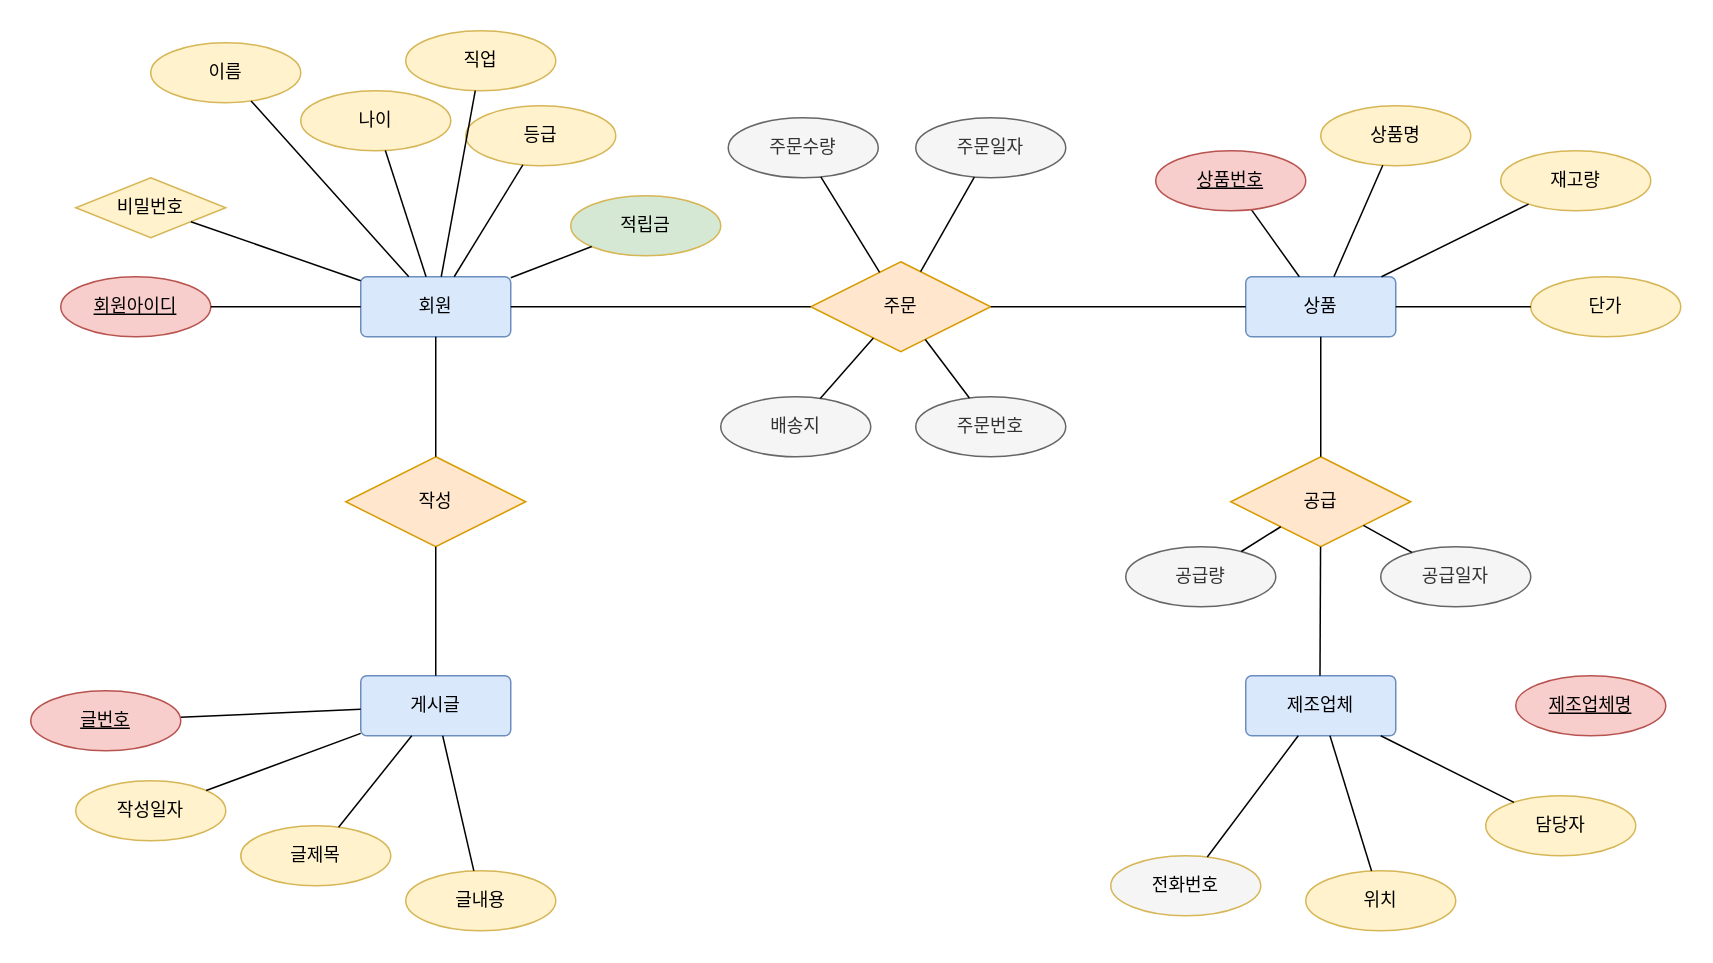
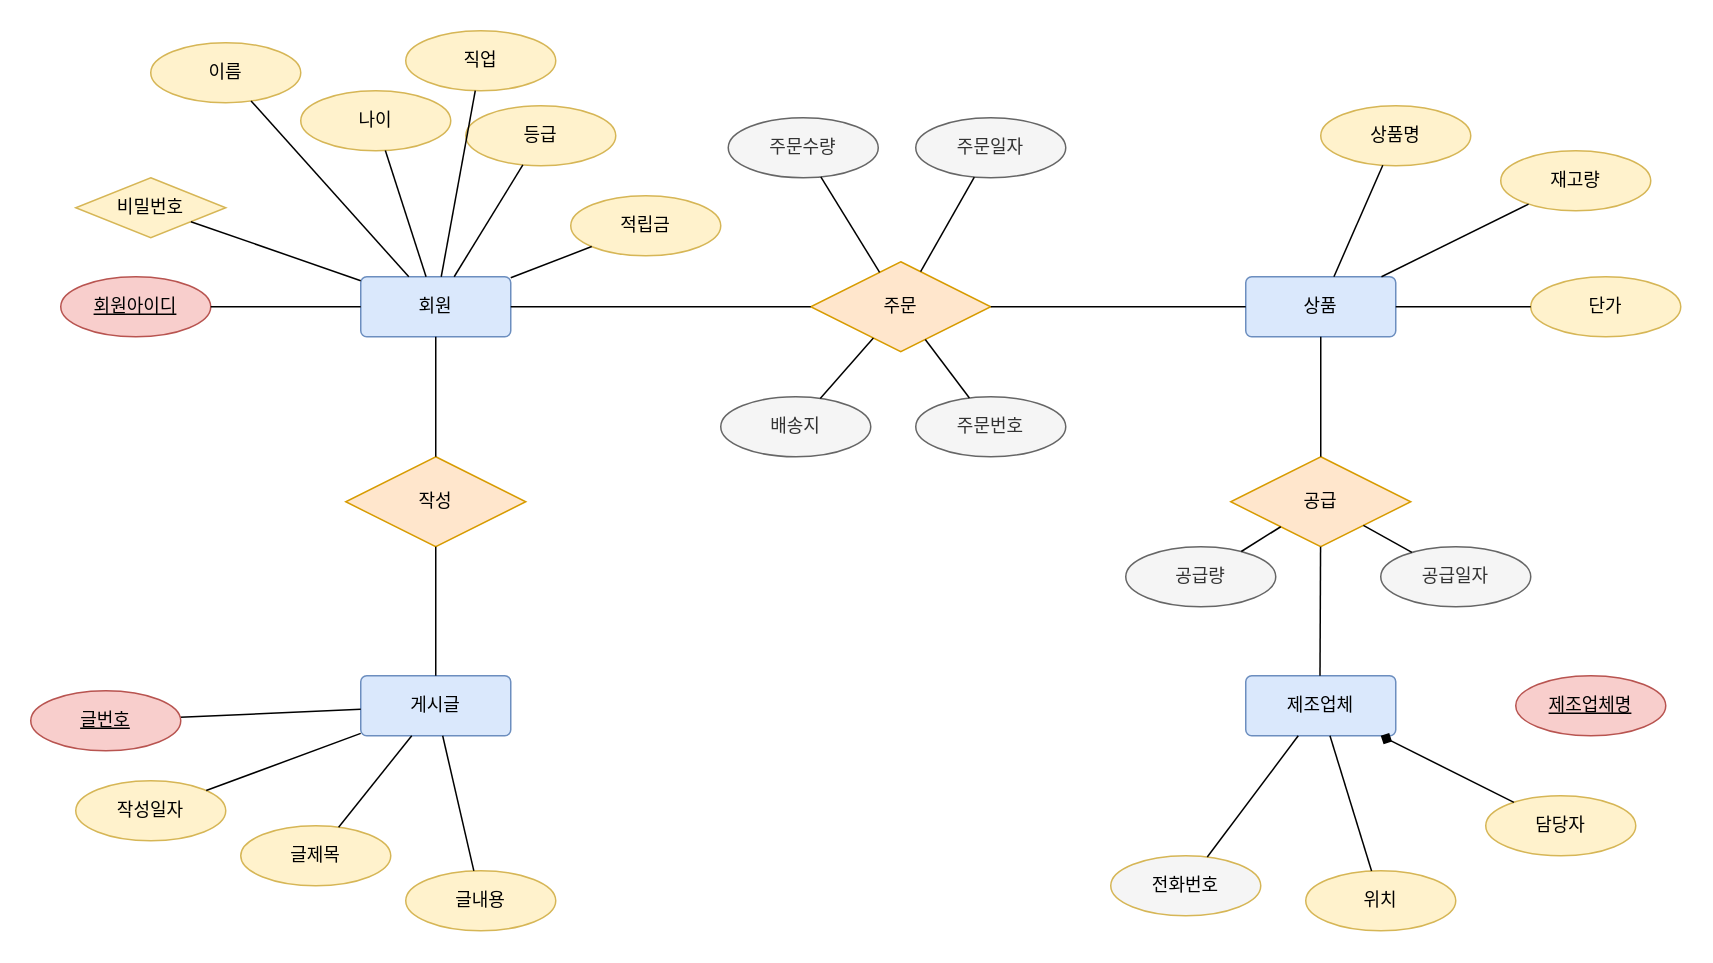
  <mxCell id="0" />
  <mxCell id="1" parent="0" />
  <mxCell id="2" value="회원" style="rounded=1;arcSize=10;whiteSpace=wrap;html=1;align=center;fillColor=#dae8fc;strokeColor=#6c8ebf;fontColor=#000000;" vertex="1" parent="1"><mxGeometry x="240" y="184" width="100" height="40" as="geometry" /></mxCell>
  <mxCell id="3" value="이름" style="ellipse;whiteSpace=wrap;html=1;align=center;fillColor=#fff2cc;strokeColor=#d6b656;fontColor=#000000;" vertex="1" parent="1"><mxGeometry x="100" y="28" width="100" height="40" as="geometry" /></mxCell>
  <mxCell id="4" value="회원아이디" style="ellipse;whiteSpace=wrap;html=1;align=center;fontStyle=4;fillColor=#f8cecc;strokeColor=#b85450;fontColor=#000000;" vertex="1" parent="1"><mxGeometry x="40" y="184" width="100" height="40" as="geometry" /></mxCell>
  <mxCell id="5" value="나이" style="ellipse;whiteSpace=wrap;html=1;align=center;fillColor=#fff2cc;strokeColor=#d6b656;fontColor=#000000;" vertex="1" parent="1"><mxGeometry x="200" y="60" width="100" height="40" as="geometry" /></mxCell>
  <mxCell id="6" value="비밀번호" style="rhombus;whiteSpace=wrap;html=1;align=center;fillColor=#fff2cc;strokeColor=#d6b656;fontColor=#000000;" vertex="1" parent="1"><mxGeometry x="50" y="118" width="100" height="40" as="geometry" /></mxCell>
  <mxCell id="7" value="직업" style="ellipse;whiteSpace=wrap;html=1;align=center;fillColor=#fff2cc;strokeColor=#d6b656;fontColor=#000000;" vertex="1" parent="1"><mxGeometry x="270" y="20" width="100" height="40" as="geometry" /></mxCell>
  <mxCell id="8" value="등급" style="ellipse;whiteSpace=wrap;html=1;align=center;fillColor=#fff2cc;strokeColor=#d6b656;fontColor=#000000;" vertex="1" parent="1"><mxGeometry x="310" y="70" width="100" height="40" as="geometry" /></mxCell>
- <mxCell id="9" value="적립금" style="ellipse;whiteSpace=wrap;html=1;align=center;fillColor=#d5e8d4;strokeColor=#d6b656;fontColor=#000000;" vertex="1" parent="1"><mxGeometry x="380" y="130" width="100" height="40" as="geometry" /></mxCell>
+ <mxCell id="9" value="적립금" style="ellipse;whiteSpace=wrap;html=1;align=center;fillColor=#fff2cc;strokeColor=#d6b656;fontColor=#000000;" vertex="1" parent="1"><mxGeometry x="380" y="130" width="100" height="40" as="geometry" /></mxCell>
  <mxCell id="10" value="상품" style="rounded=1;arcSize=10;whiteSpace=wrap;html=1;align=center;fillColor=#dae8fc;strokeColor=#6c8ebf;fontColor=#000000;" vertex="1" parent="1"><mxGeometry x="830" y="184" width="100" height="40" as="geometry" /></mxCell>
  <mxCell id="11" value="상품명" style="ellipse;whiteSpace=wrap;html=1;align=center;fillColor=#fff2cc;strokeColor=#d6b656;fontColor=#000000;" vertex="1" parent="1"><mxGeometry x="880" y="70" width="100" height="40" as="geometry" /></mxCell>
  <mxCell id="12" value="재고량" style="ellipse;whiteSpace=wrap;html=1;align=center;fillColor=#fff2cc;strokeColor=#d6b656;fontColor=#000000;" vertex="1" parent="1"><mxGeometry x="1000" y="100" width="100" height="40" as="geometry" /></mxCell>
  <mxCell id="13" value="단가" style="ellipse;whiteSpace=wrap;html=1;align=center;fillColor=#fff2cc;strokeColor=#d6b656;fontColor=#000000;" vertex="1" parent="1"><mxGeometry x="1020" y="184" width="100" height="40" as="geometry" /></mxCell>
  <mxCell id="14" value="" style="endArrow=none;html=1;rounded=0;" edge="1" parent="1" source="10" target="12"><mxGeometry relative="1" as="geometry"><mxPoint x="940" y="180" as="sourcePoint" /><mxPoint x="1100" y="180" as="targetPoint" /></mxGeometry></mxCell>
  <mxCell id="15" value="" style="endArrow=none;html=1;rounded=0;" edge="1" parent="1" source="10" target="11"><mxGeometry relative="1" as="geometry"><mxPoint x="996.667" y="30" as="sourcePoint" /><mxPoint x="1047.721" y="110.612" as="targetPoint" /></mxGeometry></mxCell>
- <mxCell id="16" value="" style="endArrow=none;html=1;rounded=0;" edge="1" parent="1" source="10" target="40"><mxGeometry relative="1" as="geometry"><mxPoint x="973.333" y="30" as="sourcePoint" /><mxPoint x="783" y="98.8" as="targetPoint" /></mxGeometry></mxCell>
  <mxCell id="17" value="" style="endArrow=none;html=1;rounded=0;" edge="1" parent="1" source="13" target="10"><mxGeometry relative="1" as="geometry"><mxPoint x="1182.336" y="21.2" as="sourcePoint" /><mxPoint x="1030" y="100" as="targetPoint" /></mxGeometry></mxCell>
  <mxCell id="18" value="제조업체" style="rounded=1;arcSize=10;whiteSpace=wrap;html=1;align=center;fillColor=#dae8fc;strokeColor=#6c8ebf;fontColor=#000000;" vertex="1" parent="1"><mxGeometry x="830" y="450" width="100" height="40" as="geometry" /></mxCell>
  <mxCell id="19" value="전화번호" style="ellipse;whiteSpace=wrap;html=1;align=center;fillColor=#f5f5f5;strokeColor=#d6b656;fontColor=#000000;" vertex="1" parent="1"><mxGeometry x="740" y="570" width="100" height="40" as="geometry" /></mxCell>
  <mxCell id="20" value="위치" style="ellipse;whiteSpace=wrap;html=1;align=center;fillColor=#fff2cc;strokeColor=#d6b656;fontColor=#000000;" vertex="1" parent="1"><mxGeometry x="870" y="580" width="100" height="40" as="geometry" /></mxCell>
  <mxCell id="21" value="담당자" style="ellipse;whiteSpace=wrap;html=1;align=center;fillColor=#fff2cc;strokeColor=#d6b656;fontColor=#000000;" vertex="1" parent="1"><mxGeometry x="990" y="530" width="100" height="40" as="geometry" /></mxCell>
  <mxCell id="22" value="" style="endArrow=none;html=1;rounded=0;" edge="1" parent="1" source="18" target="20"><mxGeometry relative="1" as="geometry"><mxPoint x="630" y="580" as="sourcePoint" /><mxPoint x="790" y="580" as="targetPoint" /></mxGeometry></mxCell>
  <mxCell id="23" value="" style="endArrow=none;html=1;rounded=0;" edge="1" parent="1" source="18" target="19"><mxGeometry relative="1" as="geometry"><mxPoint x="686.667" y="430" as="sourcePoint" /><mxPoint x="737.721" y="510.612" as="targetPoint" /></mxGeometry></mxCell>
- <mxCell id="24" value="" style="endArrow=none;html=1;rounded=0;" edge="1" parent="1" source="21" target="18"><mxGeometry relative="1" as="geometry"><mxPoint x="872.336" y="421.2" as="sourcePoint" /><mxPoint x="720" y="500" as="targetPoint" /></mxGeometry></mxCell>
+ <mxCell id="24" value="" style="endArrow=diamond;html=1;rounded=0;" edge="1" parent="1" source="21" target="18"><mxGeometry relative="1" as="geometry"><mxPoint x="872.336" y="421.2" as="sourcePoint" /><mxPoint x="720" y="500" as="targetPoint" /></mxGeometry></mxCell>
  <mxCell id="25" value="게시글" style="rounded=1;arcSize=10;whiteSpace=wrap;html=1;align=center;fillColor=#dae8fc;strokeColor=#6c8ebf;fontColor=#000000;" vertex="1" parent="1"><mxGeometry x="240" y="450" width="100" height="40" as="geometry" /></mxCell>
  <mxCell id="26" value="글제목" style="ellipse;whiteSpace=wrap;html=1;align=center;fillColor=#fff2cc;strokeColor=#d6b656;fontColor=#000000;" vertex="1" parent="1"><mxGeometry x="160" y="550" width="100" height="40" as="geometry" /></mxCell>
  <mxCell id="27" value="글내용" style="ellipse;whiteSpace=wrap;html=1;align=center;fillColor=#fff2cc;strokeColor=#d6b656;fontColor=#000000;" vertex="1" parent="1"><mxGeometry x="270" y="580" width="100" height="40" as="geometry" /></mxCell>
  <mxCell id="28" value="작성일자" style="ellipse;whiteSpace=wrap;html=1;align=center;fillColor=#fff2cc;strokeColor=#d6b656;fontColor=#000000;" vertex="1" parent="1"><mxGeometry x="50" y="520" width="100" height="40" as="geometry" /></mxCell>
  <mxCell id="29" value="" style="endArrow=none;html=1;rounded=0;" edge="1" parent="1" source="25" target="27"><mxGeometry relative="1" as="geometry"><mxPoint x="90" y="590" as="sourcePoint" /><mxPoint x="250" y="590" as="targetPoint" /></mxGeometry></mxCell>
  <mxCell id="30" value="" style="endArrow=none;html=1;rounded=0;" edge="1" parent="1" source="25" target="26"><mxGeometry relative="1" as="geometry"><mxPoint x="146.667" y="440" as="sourcePoint" /><mxPoint x="197.721" y="520.612" as="targetPoint" /></mxGeometry></mxCell>
  <mxCell id="31" value="" style="endArrow=none;html=1;rounded=0;" edge="1" parent="1" source="25" target="42"><mxGeometry relative="1" as="geometry"><mxPoint x="123.333" y="440" as="sourcePoint" /><mxPoint x="-67" y="508.8" as="targetPoint" /></mxGeometry></mxCell>
  <mxCell id="32" value="" style="endArrow=none;html=1;rounded=0;" edge="1" parent="1" source="28" target="25"><mxGeometry relative="1" as="geometry"><mxPoint x="332.336" y="431.2" as="sourcePoint" /><mxPoint x="180" y="510" as="targetPoint" /></mxGeometry></mxCell>
  <mxCell id="33" value="" style="endArrow=none;html=1;rounded=0;" edge="1" parent="1" source="2" target="5"><mxGeometry relative="1" as="geometry"><mxPoint x="330" y="350" as="sourcePoint" /><mxPoint x="304" y="120" as="targetPoint" /></mxGeometry></mxCell>
  <mxCell id="34" value="" style="endArrow=none;html=1;rounded=0;" edge="1" parent="1" source="2" target="7"><mxGeometry relative="1" as="geometry"><mxPoint x="300" y="310" as="sourcePoint" /><mxPoint x="460" y="310" as="targetPoint" /></mxGeometry></mxCell>
  <mxCell id="35" value="" style="endArrow=none;html=1;rounded=0;" edge="1" parent="1" source="2" target="3"><mxGeometry relative="1" as="geometry"><mxPoint x="333.338" y="40" as="sourcePoint" /><mxPoint x="411.99" y="121.342" as="targetPoint" /></mxGeometry></mxCell>
  <mxCell id="36" value="" style="endArrow=none;html=1;rounded=0;" edge="1" parent="1" source="2" target="8"><mxGeometry relative="1" as="geometry"><mxPoint x="343.338" y="50" as="sourcePoint" /><mxPoint x="421.99" y="131.342" as="targetPoint" /></mxGeometry></mxCell>
  <mxCell id="37" value="" style="endArrow=none;html=1;rounded=0;" edge="1" parent="1" source="2" target="9"><mxGeometry relative="1" as="geometry"><mxPoint x="353.338" y="60" as="sourcePoint" /><mxPoint x="431.99" y="141.342" as="targetPoint" /></mxGeometry></mxCell>
  <mxCell id="38" value="" style="endArrow=none;html=1;rounded=0;" edge="1" parent="1" source="2" target="6"><mxGeometry relative="1" as="geometry"><mxPoint x="363.338" y="70" as="sourcePoint" /><mxPoint x="441.99" y="151.342" as="targetPoint" /></mxGeometry></mxCell>
  <mxCell id="39" value="" style="endArrow=none;html=1;rounded=0;" edge="1" parent="1" source="2" target="4"><mxGeometry relative="1" as="geometry"><mxPoint x="373.338" y="80" as="sourcePoint" /><mxPoint x="451.99" y="161.342" as="targetPoint" /></mxGeometry></mxCell>
- <mxCell id="40" value="상품번호" style="ellipse;whiteSpace=wrap;html=1;align=center;fontStyle=4;fillColor=#f8cecc;strokeColor=#b85450;fontColor=#000000;" vertex="1" parent="1"><mxGeometry x="770" y="100" width="100" height="40" as="geometry" /></mxCell>
  <mxCell id="41" value="제조업체명" style="ellipse;whiteSpace=wrap;html=1;align=center;fontStyle=4;fillColor=#f8cecc;strokeColor=#b85450;fontColor=#000000;" vertex="1" parent="1"><mxGeometry x="1010" y="450" width="100" height="40" as="geometry" /></mxCell>
  <mxCell id="42" value="글번호" style="ellipse;whiteSpace=wrap;html=1;align=center;fontStyle=4;fillColor=#f8cecc;strokeColor=#b85450;fontColor=#000000;" vertex="1" parent="1"><mxGeometry x="20" y="460" width="100" height="40" as="geometry" /></mxCell>
  <mxCell id="43" value="주문" style="shape=rhombus;perimeter=rhombusPerimeter;whiteSpace=wrap;html=1;align=center;fillColor=#ffe6cc;strokeColor=#d79b00;fontColor=#000000;" vertex="1" parent="1"><mxGeometry x="540" y="174" width="120" height="60" as="geometry" /></mxCell>
  <mxCell id="44" value="주문일자" style="ellipse;whiteSpace=wrap;html=1;align=center;fontColor=#333333;fillColor=#f5f5f5;strokeColor=#666666;" vertex="1" parent="1"><mxGeometry x="610" y="78" width="100" height="40" as="geometry" /></mxCell>
  <mxCell id="45" value="주문번호" style="ellipse;whiteSpace=wrap;html=1;align=center;fontColor=#333333;fillColor=#f5f5f5;strokeColor=#666666;" vertex="1" parent="1"><mxGeometry x="610" y="264" width="100" height="40" as="geometry" /></mxCell>
  <mxCell id="46" value="주문수량" style="ellipse;whiteSpace=wrap;html=1;align=center;fontColor=#333333;fillColor=#f5f5f5;strokeColor=#666666;" vertex="1" parent="1"><mxGeometry x="485" y="78" width="100" height="40" as="geometry" /></mxCell>
  <mxCell id="47" value="배송지" style="ellipse;whiteSpace=wrap;html=1;align=center;fontColor=#333333;fillColor=#f5f5f5;strokeColor=#666666;" vertex="1" parent="1"><mxGeometry x="480" y="264" width="100" height="40" as="geometry" /></mxCell>
  <mxCell id="48" value="작성" style="shape=rhombus;perimeter=rhombusPerimeter;whiteSpace=wrap;html=1;align=center;fillColor=#ffe6cc;strokeColor=#d79b00;fontColor=#000000;" vertex="1" parent="1"><mxGeometry x="230" y="304" width="120" height="60" as="geometry" /></mxCell>
  <mxCell id="49" value="공급" style="shape=rhombus;perimeter=rhombusPerimeter;whiteSpace=wrap;html=1;align=center;fillColor=#ffe6cc;strokeColor=#d79b00;fontColor=#000000;" vertex="1" parent="1"><mxGeometry x="820" y="304" width="120" height="60" as="geometry" /></mxCell>
  <mxCell id="50" value="공급일자" style="ellipse;whiteSpace=wrap;html=1;align=center;fontColor=#333333;fillColor=#f5f5f5;strokeColor=#666666;" vertex="1" parent="1"><mxGeometry x="920" y="364" width="100" height="40" as="geometry" /></mxCell>
  <mxCell id="51" value="공급량" style="ellipse;whiteSpace=wrap;html=1;align=center;fontColor=#333333;fillColor=#f5f5f5;strokeColor=#666666;" vertex="1" parent="1"><mxGeometry x="750" y="364" width="100" height="40" as="geometry" /></mxCell>
  <mxCell id="52" value="" style="endArrow=none;html=1;rounded=0;fontColor=#000000;" edge="1" parent="1" source="47" target="43"><mxGeometry relative="1" as="geometry"><mxPoint x="450" y="250" as="sourcePoint" /><mxPoint x="610" y="250" as="targetPoint" /></mxGeometry></mxCell>
  <mxCell id="53" value="" style="endArrow=none;html=1;rounded=0;fontColor=#000000;" edge="1" parent="1" source="45" target="43"><mxGeometry relative="1" as="geometry"><mxPoint x="503.271" y="299.071" as="sourcePoint" /><mxPoint x="548.571" y="278.286" as="targetPoint" /></mxGeometry></mxCell>
  <mxCell id="54" value="" style="endArrow=none;html=1;rounded=0;fontColor=#000000;" edge="1" parent="1" source="46" target="43"><mxGeometry relative="1" as="geometry"><mxPoint x="513.271" y="309.071" as="sourcePoint" /><mxPoint x="558.571" y="288.286" as="targetPoint" /></mxGeometry></mxCell>
  <mxCell id="55" value="" style="endArrow=none;html=1;rounded=0;fontColor=#000000;" edge="1" parent="1" source="44" target="43"><mxGeometry relative="1" as="geometry"><mxPoint x="523.271" y="319.071" as="sourcePoint" /><mxPoint x="568.571" y="298.286" as="targetPoint" /></mxGeometry></mxCell>
  <mxCell id="56" value="" style="endArrow=none;html=1;rounded=0;fontColor=#000000;" edge="1" parent="1" source="51" target="49"><mxGeometry relative="1" as="geometry"><mxPoint x="450" y="250" as="sourcePoint" /><mxPoint x="610" y="250" as="targetPoint" /></mxGeometry></mxCell>
  <mxCell id="57" value="" style="endArrow=none;html=1;rounded=0;fontColor=#000000;" edge="1" parent="1" source="49" target="50"><mxGeometry relative="1" as="geometry"><mxPoint x="833.529" y="376.353" as="sourcePoint" /><mxPoint x="866" y="352" as="targetPoint" /></mxGeometry></mxCell>
  <mxCell id="58" value="" style="endArrow=none;html=1;rounded=0;fontColor=#000000;exitX=0.5;exitY=1;exitDx=0;exitDy=0;" edge="1" parent="1" source="2" target="48"><mxGeometry relative="1" as="geometry"><mxPoint x="570" y="270" as="sourcePoint" /><mxPoint x="730" y="270" as="targetPoint" /></mxGeometry></mxCell>
  <mxCell id="59" value="1" style="resizable=0;html=1;align=right;verticalAlign=bottom;fontColor=#FFFFFF;" connectable="0" vertex="1" parent="58"><mxGeometry x="1" relative="1" as="geometry"><mxPoint x="-1" y="-20" as="offset" /></mxGeometry></mxCell>
  <mxCell id="60" value="" style="endArrow=none;html=1;rounded=0;fontColor=#000000;" edge="1" parent="1" source="48" target="25"><mxGeometry relative="1" as="geometry"><mxPoint x="570" y="270" as="sourcePoint" /><mxPoint x="730" y="270" as="targetPoint" /></mxGeometry></mxCell>
  <mxCell id="61" value="N" style="resizable=0;html=1;align=right;verticalAlign=bottom;fontColor=#FFFFFF;" connectable="0" vertex="1" parent="60"><mxGeometry x="1" relative="1" as="geometry"><mxPoint x="-2" y="-30" as="offset" /></mxGeometry></mxCell>
  <mxCell id="62" value="" style="endArrow=none;html=1;rounded=0;fontColor=#000000;" edge="1" parent="1" source="49"><mxGeometry relative="1" as="geometry"><mxPoint x="879.5" y="370" as="sourcePoint" /><mxPoint x="879.5" y="450" as="targetPoint" /></mxGeometry></mxCell>
  <mxCell id="63" value="1" style="resizable=0;html=1;align=right;verticalAlign=bottom;fontColor=#FFFFFF;" connectable="0" vertex="1" parent="62"><mxGeometry x="1" relative="1" as="geometry"><mxPoint x="-3" y="-30" as="offset" /></mxGeometry></mxCell>
  <mxCell id="64" value="" style="endArrow=none;html=1;rounded=0;fontColor=#000000;" edge="1" parent="1" source="10" target="49"><mxGeometry relative="1" as="geometry"><mxPoint x="350" y="214" as="sourcePoint" /><mxPoint x="550" y="214" as="targetPoint" /></mxGeometry></mxCell>
  <mxCell id="65" value="N" style="resizable=0;html=1;align=right;verticalAlign=bottom;fontColor=#FFFFFF;" connectable="0" vertex="1" parent="64"><mxGeometry x="1" relative="1" as="geometry"><mxPoint x="-2" y="-30" as="offset" /></mxGeometry></mxCell>
  <mxCell id="66" value="" style="endArrow=none;html=1;rounded=0;fontColor=#000000;" edge="1" parent="1" source="2" target="43"><mxGeometry relative="1" as="geometry"><mxPoint x="340" y="203.5" as="sourcePoint" /><mxPoint x="500" y="203.5" as="targetPoint" /></mxGeometry></mxCell>
  <mxCell id="67" value="N" style="resizable=0;html=1;align=right;verticalAlign=bottom;fontColor=#FFFFFF;" connectable="0" vertex="1" parent="66"><mxGeometry x="1" relative="1" as="geometry"><mxPoint x="-80" as="offset" /></mxGeometry></mxCell>
  <mxCell id="68" value="" style="endArrow=none;html=1;rounded=0;fontColor=#000000;" edge="1" parent="1" source="43" target="10"><mxGeometry relative="1" as="geometry"><mxPoint x="700" y="203.5" as="sourcePoint" /><mxPoint x="820" y="203.5" as="targetPoint" /></mxGeometry></mxCell>
  <mxCell id="69" value="M" style="resizable=0;html=1;align=left;verticalAlign=bottom;fontColor=#FFFFFF;" connectable="0" vertex="1" parent="68"><mxGeometry x="-1" relative="1" as="geometry"><mxPoint x="70" as="offset" /></mxGeometry></mxCell>
